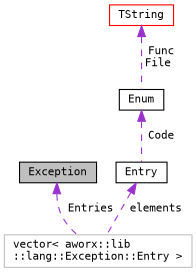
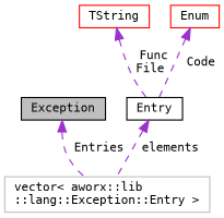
  digraph {
    fontname="DejaVu Sans Mono"
    node [color=black fillcolor=white fontname="DejaVu Sans Mono" fontsize=10 shape=record style=filled]
    edge [color=darkorchid3 dir=back fontname="DejaVu Sans Mono" fontsize=10 labelfontname=Helvetica labelfontsize=10 style=dashed]
    n1 [fillcolor=grey75 fontcolor=black height=0.2 label=Exception width=0.4]
    n2 [color=grey75 height=0.2 label="vector\< aworx::lib\l::lang::Exception::Entry \>" width=0.4]
    n3 [height=0.2 label=Entry width=0.4]
    n4 [color=red height=0.2 label=TString width=0.4]
-   n5 [height=0.2 label=Enum width=0.4]
+   n5 [color=red height=0.2 label=Enum width=0.4]
    n1 -> n2 [label=" Entries"]
    n3 -> n2 [label=" elements"]
-   n4 -> n5 [label=" Func\nFile"]
+   n4 -> n3 [label=" Func\nFile"]
    n5 -> n3 [label=" Code"]
  }
